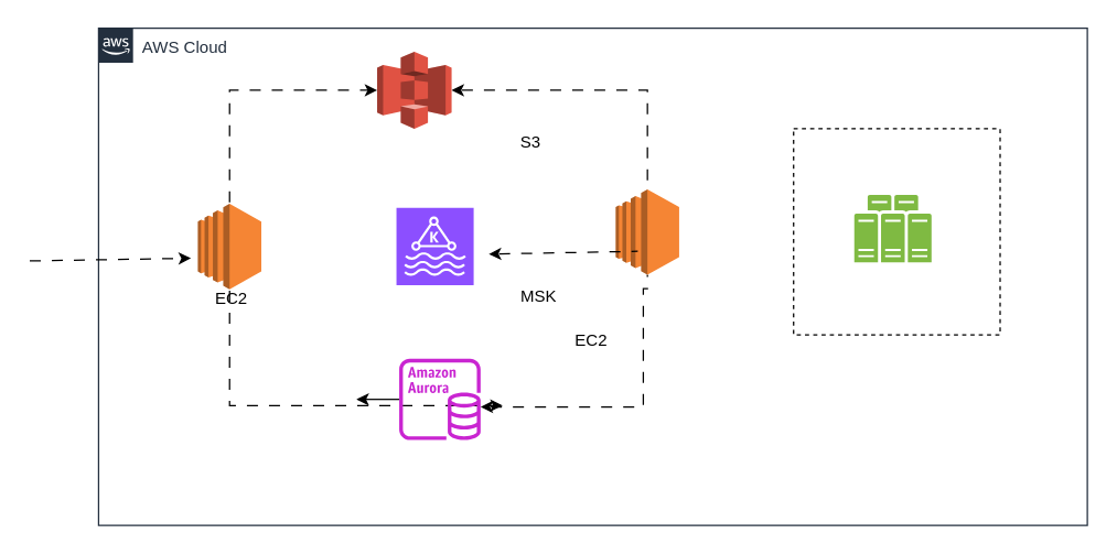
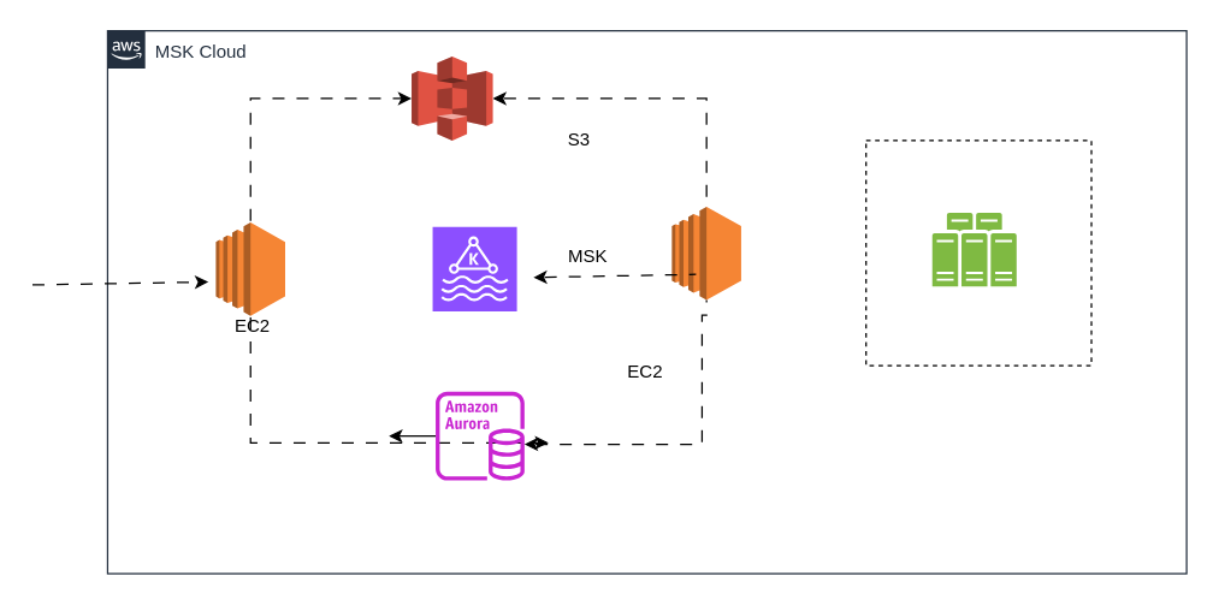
  <mxCell id="0" />
  <mxCell id="1" parent="0" />
- <mxCell id="2" value="AWS Cloud" style="points=[[0,0],[0.25,0],[0.5,0],[0.75,0],[1,0],[1,0.25],[1,0.5],[1,0.75],[1,1],[0.75,1],[0.5,1],[0.25,1],[0,1],[0,0.75],[0,0.5],[0,0.25]];outlineConnect=0;gradientColor=none;html=1;whiteSpace=wrap;fontSize=12;fontStyle=0;container=1;pointerEvents=0;collapsible=0;recursiveResize=0;shape=mxgraph.aws4.group;grIcon=mxgraph.aws4.group_aws_cloud_alt;strokeColor=#232F3E;fillColor=none;verticalAlign=top;align=left;spacingLeft=30;fontColor=#232F3E;dashed=0;" vertex="1" parent="1"><mxGeometry x="71" y="20" width="717" height="361" as="geometry" /></mxCell>
+ <mxCell id="2" value="MSK Cloud" style="points=[[0,0],[0.25,0],[0.5,0],[0.75,0],[1,0],[1,0.25],[1,0.5],[1,0.75],[1,1],[0.75,1],[0.5,1],[0.25,1],[0,1],[0,0.75],[0,0.5],[0,0.25]];outlineConnect=0;gradientColor=none;html=1;whiteSpace=wrap;fontSize=12;fontStyle=0;container=1;pointerEvents=0;collapsible=0;recursiveResize=0;shape=mxgraph.aws4.group;grIcon=mxgraph.aws4.group_aws_cloud_alt;strokeColor=#232F3E;fillColor=none;verticalAlign=top;align=left;spacingLeft=30;fontColor=#232F3E;dashed=0;" vertex="1" parent="1"><mxGeometry x="71" y="20" width="717" height="361" as="geometry" /></mxCell>
  <mxCell id="3" style="edgeStyle=orthogonalEdgeStyle;rounded=0;orthogonalLoop=1;jettySize=auto;html=1;exitX=0.5;exitY=1;exitDx=0;exitDy=0;exitPerimeter=0;flowAnimation=1;" edge="1" parent="2" source="4"><mxGeometry relative="1" as="geometry"><mxPoint x="293" y="274" as="targetPoint" /><Array as="points"><mxPoint x="95" y="274" /></Array></mxGeometry></mxCell>
  <mxCell id="4" value="" style="outlineConnect=0;dashed=0;verticalLabelPosition=bottom;verticalAlign=top;align=center;html=1;shape=mxgraph.aws3.ec2;fillColor=#F58534;gradientColor=none;" vertex="1" parent="2"><mxGeometry x="72" y="127.5" width="46" height="62" as="geometry" /></mxCell>
  <mxCell id="5" value="EC2" style="text;html=1;align=center;verticalAlign=middle;resizable=0;points=[];autosize=1;strokeColor=none;fillColor=none;" vertex="1" parent="2"><mxGeometry x="75" y="184" width="41" height="26" as="geometry" /></mxCell>
  <mxCell id="6" style="edgeStyle=orthogonalEdgeStyle;rounded=0;orthogonalLoop=1;jettySize=auto;html=1;exitX=1;exitY=0.5;exitDx=0;exitDy=0;exitPerimeter=0;startArrow=classic;startFill=1;endArrow=none;endFill=0;flowAnimation=1;" edge="1" parent="2" source="7" target="10"><mxGeometry relative="1" as="geometry" /></mxCell>
  <mxCell id="7" value="" style="outlineConnect=0;dashed=0;verticalLabelPosition=bottom;verticalAlign=top;align=center;html=1;shape=mxgraph.aws3.s3;fillColor=#E05243;gradientColor=none;" vertex="1" parent="2"><mxGeometry x="202" y="17" width="54" height="56" as="geometry" /></mxCell>
- <mxCell id="8" value="S3" style="text;html=1;align=center;verticalAlign=middle;resizable=0;points=[];autosize=1;strokeColor=none;fillColor=none;" vertex="1" parent="2"><mxGeometry x="296.5" y="70" width="33" height="26" as="geometry" /></mxCell>
+ <mxCell id="8" value="S3" style="text;html=1;align=center;verticalAlign=middle;resizable=0;points=[];autosize=1;strokeColor=none;fillColor=none;" vertex="1" parent="2"><mxGeometry x="296.5" y="60" width="33" height="26" as="geometry" /></mxCell>
  <mxCell id="9" style="edgeStyle=orthogonalEdgeStyle;rounded=0;orthogonalLoop=1;jettySize=auto;html=1;entryX=0.5;entryY=1;entryDx=0;entryDy=0;entryPerimeter=0;flowAnimation=1;startArrow=classic;startFill=1;endArrow=none;endFill=0;" edge="1" parent="2" source="16" target="10"><mxGeometry relative="1" as="geometry"><Array as="points"><mxPoint x="395" y="275" /><mxPoint x="395" y="189" /><mxPoint x="398" y="189" /></Array></mxGeometry></mxCell>
  <mxCell id="10" value="" style="outlineConnect=0;dashed=0;verticalLabelPosition=bottom;verticalAlign=top;align=center;html=1;shape=mxgraph.aws3.ec2;fillColor=#F58534;gradientColor=none;" vertex="1" parent="2"><mxGeometry x="375" y="117" width="46" height="62" as="geometry" /></mxCell>
  <mxCell id="11" value="EC2" style="text;html=1;align=center;verticalAlign=middle;resizable=0;points=[];autosize=1;strokeColor=none;fillColor=none;" vertex="1" parent="2"><mxGeometry x="336" y="214" width="41" height="26" as="geometry" /></mxCell>
- <mxCell id="12" value="MSK" style="text;html=1;align=center;verticalAlign=middle;resizable=0;points=[];autosize=1;strokeColor=none;fillColor=none;" vertex="1" parent="2"><mxGeometry x="297" y="182" width="44" height="26" as="geometry" /></mxCell>
+ <mxCell id="12" value="MSK" style="text;html=1;align=center;verticalAlign=middle;resizable=0;points=[];autosize=1;strokeColor=none;fillColor=none;" vertex="1" parent="2"><mxGeometry x="297" y="137" width="44" height="26" as="geometry" /></mxCell>
  <mxCell id="13" style="edgeStyle=orthogonalEdgeStyle;rounded=0;orthogonalLoop=1;jettySize=auto;html=1;exitX=0.5;exitY=0;exitDx=0;exitDy=0;exitPerimeter=0;entryX=0;entryY=0.5;entryDx=0;entryDy=0;entryPerimeter=0;flowAnimation=1;" edge="1" parent="2" source="4" target="7"><mxGeometry relative="1" as="geometry" /></mxCell>
  <mxCell id="14" value="" style="endArrow=none;html=1;rounded=0;exitX=1;exitY=0.5;exitDx=0;exitDy=0;exitPerimeter=0;startArrow=classic;startFill=1;endFill=0;flowAnimation=1;" edge="1" parent="2"><mxGeometry width="50" height="50" relative="1" as="geometry"><mxPoint x="283" y="164" as="sourcePoint" /><mxPoint x="391" y="162" as="targetPoint" /></mxGeometry></mxCell>
  <mxCell id="15" style="edgeStyle=orthogonalEdgeStyle;rounded=0;orthogonalLoop=1;jettySize=auto;html=1;" edge="1" parent="2" source="16"><mxGeometry relative="1" as="geometry"><mxPoint x="187" y="269.5" as="targetPoint" /></mxGeometry></mxCell>
  <mxCell id="16" value="" style="sketch=0;outlineConnect=0;fontColor=#232F3E;gradientColor=none;fillColor=#C925D1;strokeColor=none;dashed=0;verticalLabelPosition=bottom;verticalAlign=top;align=center;html=1;fontSize=12;fontStyle=0;aspect=fixed;pointerEvents=1;shape=mxgraph.aws4.aurora_instance;" vertex="1" parent="2"><mxGeometry x="218" y="240" width="59" height="59" as="geometry" /></mxCell>
  <mxCell id="17" value="" style="sketch=0;points=[[0,0,0],[0.25,0,0],[0.5,0,0],[0.75,0,0],[1,0,0],[0,1,0],[0.25,1,0],[0.5,1,0],[0.75,1,0],[1,1,0],[0,0.25,0],[0,0.5,0],[0,0.75,0],[1,0.25,0],[1,0.5,0],[1,0.75,0]];outlineConnect=0;fontColor=#232F3E;fillColor=#8C4FFF;strokeColor=#ffffff;dashed=0;verticalLabelPosition=bottom;verticalAlign=top;align=center;html=1;fontSize=12;fontStyle=0;aspect=fixed;shape=mxgraph.aws4.resourceIcon;resIcon=mxgraph.aws4.managed_streaming_for_kafka;" vertex="1" parent="2"><mxGeometry x="216" y="130.5" width="56" height="56" as="geometry" /></mxCell>
  <mxCell id="18" value="" style="whiteSpace=wrap;html=1;aspect=fixed;fillColor=none;dashed=1;" vertex="1" parent="2"><mxGeometry x="504" y="73" width="149.75" height="149.75" as="geometry" /></mxCell>
  <mxCell id="19" value="" style="sketch=0;pointerEvents=1;shadow=0;dashed=0;html=1;strokeColor=none;fillColor=#505050;labelPosition=center;verticalLabelPosition=bottom;verticalAlign=top;outlineConnect=0;align=center;shape=mxgraph.office.servers.server_farm;fillColor=#7FBA42;" vertex="1" parent="2"><mxGeometry x="548" y="121" width="56" height="49" as="geometry" /></mxCell>
  <mxCell id="20" value="" style="endArrow=classic;html=1;rounded=0;flowAnimation=1;" edge="1" parent="1"><mxGeometry width="50" height="50" relative="1" as="geometry"><mxPoint x="20" y="189" as="sourcePoint" /><mxPoint x="138" y="187" as="targetPoint" /></mxGeometry></mxCell>
